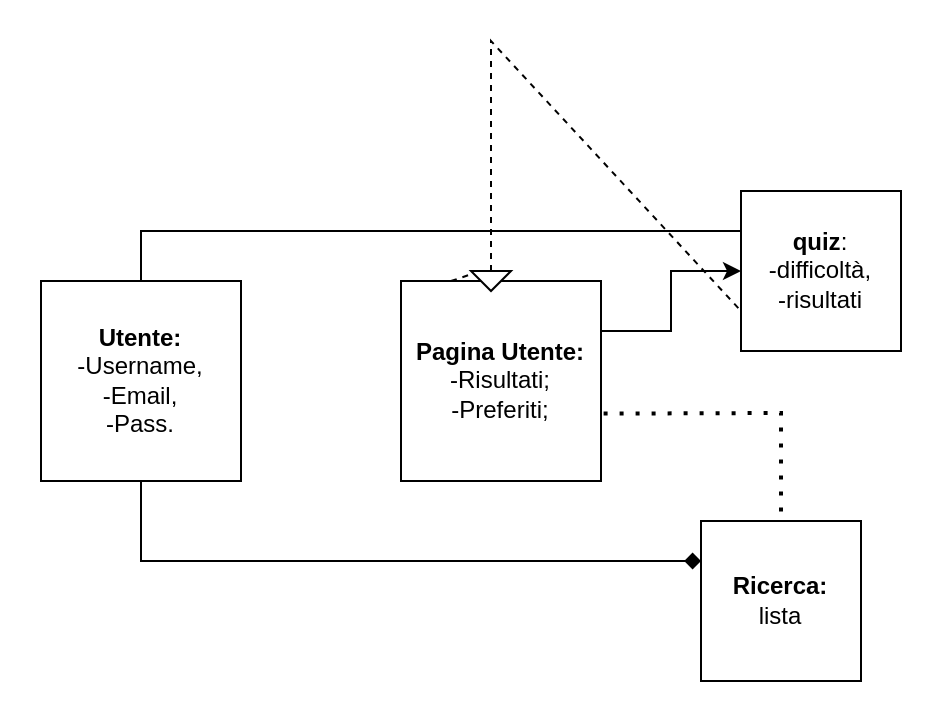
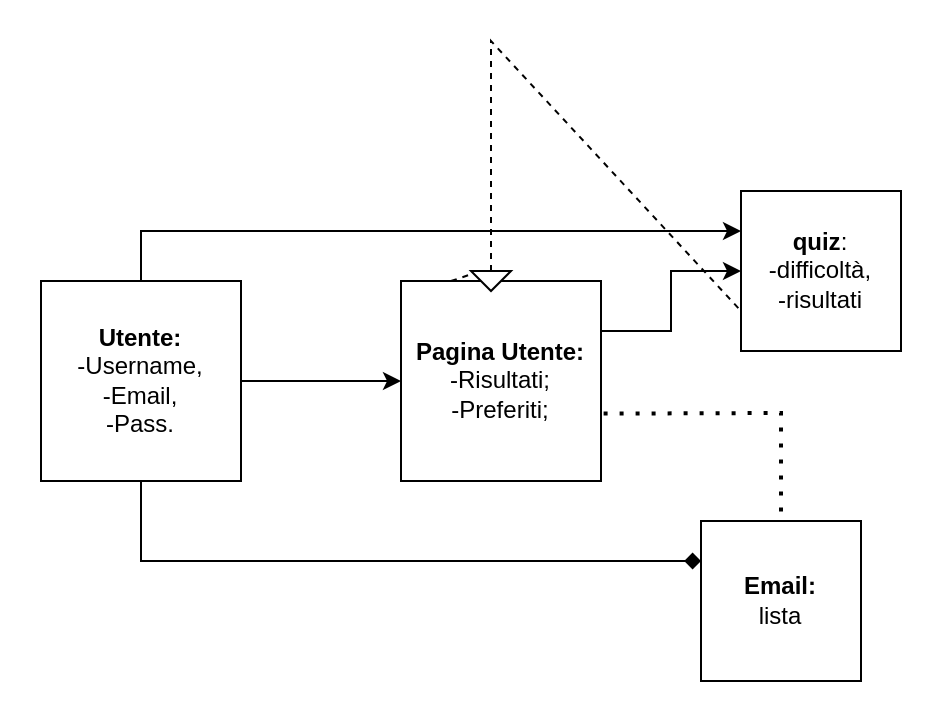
  <mxCell id="0" />
  <mxCell id="1" parent="0" />
  <mxCell id="2" style="edgeStyle=orthogonalEdgeStyle;rounded=0;orthogonalLoop=1;jettySize=auto;html=1;exitX=1;exitY=0.25;exitDx=0;exitDy=0;" edge="1" parent="1" source="4" target="5"><mxGeometry relative="1" as="geometry"><mxPoint x="150" y="60" as="targetPoint" /></mxGeometry></mxCell>
  <mxCell id="3" style="edgeStyle=orthogonalEdgeStyle;rounded=0;orthogonalLoop=1;jettySize=auto;html=1;exitX=0.5;exitY=1;exitDx=0;exitDy=0;entryX=0;entryY=0.25;entryDx=0;entryDy=0;endArrow=diamond;" edge="1" parent="1" source="10" target="6"><mxGeometry relative="1" as="geometry"><mxPoint x="180" y="190" as="targetPoint" /></mxGeometry></mxCell>
  <mxCell id="4" value="&lt;div&gt;&lt;b&gt;Pagina Utente:&lt;/b&gt;&lt;/div&gt;&lt;div&gt;-Risultati;&lt;/div&gt;&lt;div&gt;-Preferiti;&lt;br&gt;&lt;/div&gt;" style="whiteSpace=wrap;html=1;aspect=fixed;" vertex="1" parent="1"><mxGeometry x="200" y="140" width="100" height="100" as="geometry" /></mxCell>
  <mxCell id="5" value="&lt;div&gt;&lt;b&gt;quiz&lt;/b&gt;:&lt;/div&gt;&lt;div&gt;-difficoltà,&lt;/div&gt;&lt;div&gt;-risultati&lt;br&gt;&lt;/div&gt;" style="whiteSpace=wrap;html=1;aspect=fixed;" vertex="1" parent="1"><mxGeometry x="370" y="95" width="80" height="80" as="geometry" /></mxCell>
- <mxCell id="6" value="&lt;div&gt;&lt;b&gt;Ricerca:&lt;/b&gt;&lt;/div&gt;&lt;div&gt;lista&lt;b&gt;&lt;br&gt; &lt;/b&gt;&lt;/div&gt;" style="whiteSpace=wrap;html=1;aspect=fixed;" vertex="1" parent="1"><mxGeometry x="350" y="260" width="80" height="80" as="geometry" /></mxCell>
+ <mxCell id="6" value="&lt;div&gt;&lt;b&gt;Email:&lt;/b&gt;&lt;/div&gt;&lt;div&gt;lista&lt;b&gt;&lt;br&gt; &lt;/b&gt;&lt;/div&gt;" style="whiteSpace=wrap;html=1;aspect=fixed;" vertex="1" parent="1"><mxGeometry x="350" y="260" width="80" height="80" as="geometry" /></mxCell>
  <mxCell id="7" value="" style="endArrow=none;dashed=1;html=1;rounded=0;exitX=0;exitY=0.5;exitDx=0;exitDy=0;entryX=0;entryY=0.75;entryDx=0;entryDy=0;" edge="1" parent="1" source="12" target="5"><mxGeometry width="50" height="50" relative="1" as="geometry"><mxPoint x="60" y="70" as="sourcePoint" /><mxPoint x="110" y="20" as="targetPoint" /><Array as="points"><mxPoint x="245" y="20" /></Array></mxGeometry></mxCell>
- <mxCell id="9" style="edgeStyle=orthogonalEdgeStyle;rounded=0;orthogonalLoop=1;jettySize=auto;html=1;exitX=0.5;exitY=0;exitDx=0;exitDy=0;entryX=0;entryY=0.25;entryDx=0;entryDy=0;endArrow=none;" edge="1" parent="1" source="10" target="5"><mxGeometry relative="1" as="geometry" /></mxCell>
+ <mxCell id="8" style="edgeStyle=orthogonalEdgeStyle;rounded=0;orthogonalLoop=1;jettySize=auto;html=1;exitX=1;exitY=0.5;exitDx=0;exitDy=0;entryX=0;entryY=0.5;entryDx=0;entryDy=0;" edge="1" parent="1" source="10" target="4"><mxGeometry relative="1" as="geometry" /></mxCell>
+ <mxCell id="9" style="edgeStyle=orthogonalEdgeStyle;rounded=0;orthogonalLoop=1;jettySize=auto;html=1;exitX=0.5;exitY=0;exitDx=0;exitDy=0;entryX=0;entryY=0.25;entryDx=0;entryDy=0;" edge="1" parent="1" source="10" target="5"><mxGeometry relative="1" as="geometry" /></mxCell>
  <mxCell id="10" value="&lt;div&gt;&lt;b&gt;Utente:&lt;/b&gt;&lt;/div&gt;&lt;div&gt;-Username,&lt;br&gt;-Email,&lt;br&gt;-Pass.&lt;br&gt;&lt;/div&gt;" style="whiteSpace=wrap;html=1;aspect=fixed;" vertex="1" parent="1"><mxGeometry x="20" y="140" width="100" height="100" as="geometry" /></mxCell>
  <mxCell id="11" value="" style="endArrow=none;dashed=1;html=1;rounded=0;exitX=0.25;exitY=0;exitDx=0;exitDy=0;entryX=0;entryY=0.75;entryDx=0;entryDy=0;" edge="1" parent="1" source="4" target="12"><mxGeometry width="50" height="50" relative="1" as="geometry"><mxPoint x="240" y="140" as="sourcePoint" /><mxPoint x="350" y="20" as="targetPoint" /><Array as="points" /></mxGeometry></mxCell>
  <mxCell id="12" value="" style="triangle;whiteSpace=wrap;html=1;rotation=90;" vertex="1" parent="1"><mxGeometry x="240" y="130" width="10" height="20" as="geometry" /></mxCell>
  <mxCell id="13" value="" style="endArrow=none;dashed=1;html=1;dashPattern=1 3;strokeWidth=2;rounded=0;exitX=1.013;exitY=0.663;exitDx=0;exitDy=0;exitPerimeter=0;entryX=0.5;entryY=0;entryDx=0;entryDy=0;" edge="1" parent="1" source="4" target="6"><mxGeometry width="50" height="50" relative="1" as="geometry"><mxPoint x="300" y="220" as="sourcePoint" /><mxPoint x="350" y="170" as="targetPoint" /><Array as="points"><mxPoint x="390" y="206" /></Array></mxGeometry></mxCell>
